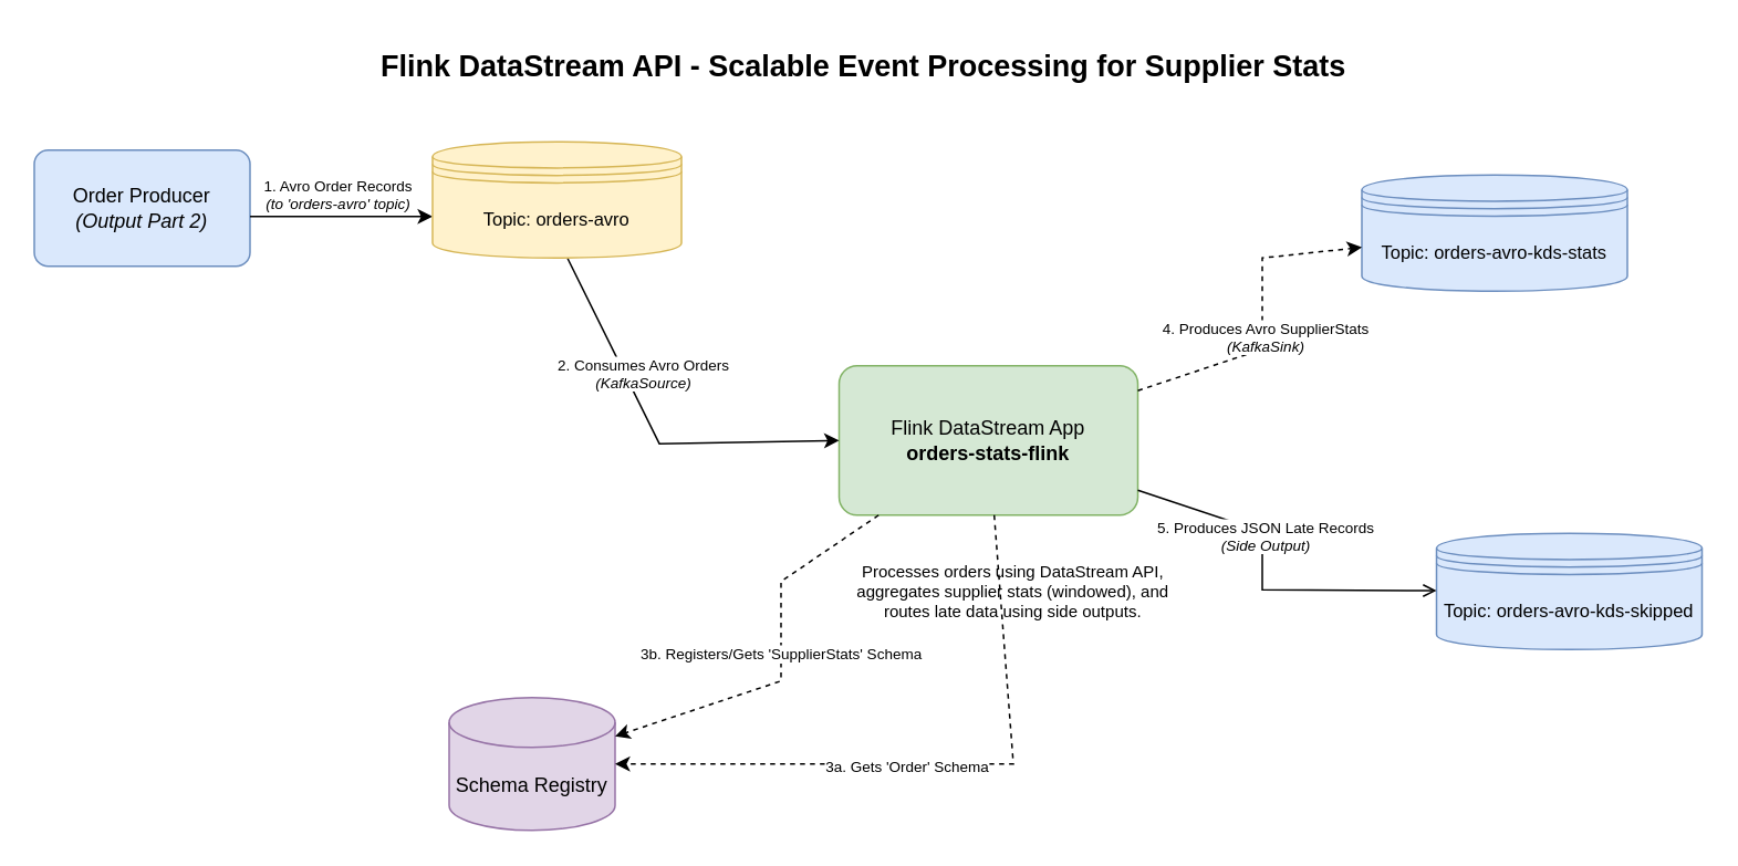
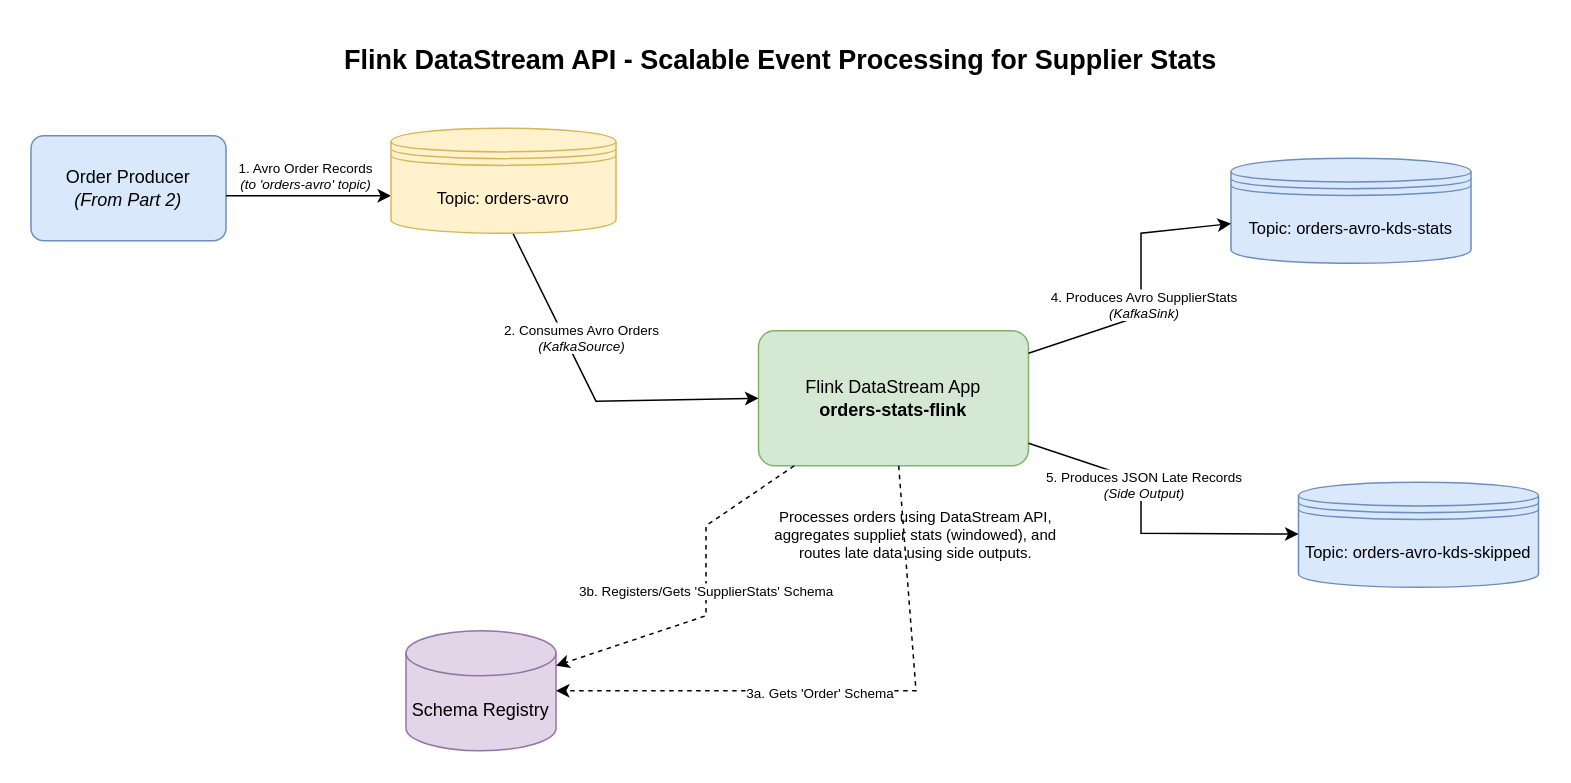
  <mxCell id="0" />
  <mxCell id="1" parent="0" />
  <mxCell id="2" value="Flink DataStream API - Scalable Event Processing for Supplier Stats" style="text;html=1;strokeColor=none;fillColor=none;align=center;verticalAlign=middle;whiteSpace=wrap;rounded=0;fontSize=18;fontStyle=1;" parent="1" vertex="1"><mxGeometry x="170" y="20" width="700" height="40" as="geometry" /></mxCell>
- <mxCell id="3" value="Order Producer&lt;br&gt;&lt;i&gt;(Output Part 2)&lt;/i&gt;" style="rounded=1;whiteSpace=wrap;html=1;fillColor=#dae8fc;strokeColor=#6c8ebf;arcSize=12;fontSize=12;" parent="1" vertex="1"><mxGeometry x="20" y="90" width="130" height="70" as="geometry" /></mxCell>
+ <mxCell id="3" value="Order Producer&lt;br&gt;&lt;i&gt;(From Part 2)&lt;/i&gt;" style="rounded=1;whiteSpace=wrap;html=1;fillColor=#dae8fc;strokeColor=#6c8ebf;arcSize=12;fontSize=12;" parent="1" vertex="1"><mxGeometry x="20" y="90" width="130" height="70" as="geometry" /></mxCell>
  <mxCell id="4" value="Schema Registry" style="shape=cylinder3;whiteSpace=wrap;html=1;boundedLbl=1;backgroundOutline=1;size=15;fillColor=#e1d5e7;strokeColor=#9673a6;fontSize=12;" parent="1" vertex="1"><mxGeometry x="270" y="420" width="100" height="80" as="geometry" /></mxCell>
  <mxCell id="5" value="Flink DataStream App&lt;br&gt;&lt;b&gt;orders-stats-flink&lt;/b&gt;" style="rounded=1;whiteSpace=wrap;html=1;fillColor=#d5e8d4;strokeColor=#82b366;arcSize=12;fontSize=12;" parent="1" vertex="1"><mxGeometry x="505" y="220" width="180" height="90" as="geometry" /></mxCell>
  <mxCell id="6" value="Topic: orders-avro-kds-stats" style="shape=datastore;whiteSpace=wrap;html=1;fillColor=#dae8fc;strokeColor=#6c8ebf;fontSize=11;" parent="1" vertex="1"><mxGeometry x="820" y="105" width="160" height="70" as="geometry" /></mxCell>
  <mxCell id="7" value="Topic: orders-avro-kds-skipped" style="shape=datastore;whiteSpace=wrap;html=1;fillColor=#dae8fc;strokeColor=#6c8ebf;fontSize=11;" parent="1" vertex="1"><mxGeometry x="865" y="321" width="160" height="70" as="geometry" /></mxCell>
  <mxCell id="8" style="endArrow=classic;html=1;rounded=0;strokeWidth=1;" parent="1" edge="1"><mxGeometry width="50" height="50" relative="1" as="geometry"><mxPoint x="150" y="130" as="sourcePoint" /><mxPoint x="260" y="130" as="targetPoint" /></mxGeometry></mxCell>
  <mxCell id="9" value="1. Avro Order Records&lt;br&gt;&lt;i&gt;(to 'orders-avro' topic)&lt;/i&gt;" style="edgeLabel;html=1;align=center;verticalAlign=middle;resizable=0;points=[];fontSize=9;" parent="8" vertex="1" connectable="0"><mxGeometry x="-0.1" y="1" relative="1" as="geometry"><mxPoint x="2" y="-13" as="offset" /></mxGeometry></mxCell>
  <mxCell id="10" style="endArrow=classic;html=1;rounded=0;strokeWidth=1;exitX=0.564;exitY=1.044;exitDx=0;exitDy=0;exitPerimeter=0;entryX=0;entryY=0.5;entryDx=0;entryDy=0;" parent="1" target="5" edge="1"><mxGeometry width="50" height="50" relative="1" as="geometry"><mxPoint x="341.26" y="155" as="sourcePoint" /><mxPoint x="510" y="264.98" as="targetPoint" /><Array as="points"><mxPoint x="396.66" y="266.92" /></Array></mxGeometry></mxCell>
  <mxCell id="11" value="2. Consumes Avro Orders&lt;br&gt;&lt;i&gt;(KafkaSource)&lt;/i&gt;" style="edgeLabel;html=1;align=center;verticalAlign=middle;resizable=0;points=[];fontSize=9;" parent="10" vertex="1" connectable="0"><mxGeometry x="-0.1" y="-2" relative="1" as="geometry"><mxPoint y="-25" as="offset" /></mxGeometry></mxCell>
  <mxCell id="12" style="endArrow=classic;html=1;rounded=0;dashed=1;strokeWidth=1;" parent="1" source="5" target="4" edge="1"><mxGeometry width="50" height="50" relative="1" as="geometry"><mxPoint x="610" y="320" as="sourcePoint" /><mxPoint x="390" y="390" as="targetPoint" /><Array as="points"><mxPoint x="610" y="460" /></Array></mxGeometry></mxCell>
  <mxCell id="13" value="3a. Gets 'Order' Schema" style="edgeLabel;html=1;align=center;verticalAlign=middle;resizable=0;points=[];fontSize=9;" parent="12" vertex="1" connectable="0"><mxGeometry x="0.1" y="1" relative="1" as="geometry" /></mxCell>
  <mxCell id="14" style="endArrow=classic;html=1;rounded=0;dashed=1;strokeWidth=1;" parent="1" source="5" target="4" edge="1"><mxGeometry width="50" height="50" relative="1" as="geometry"><mxPoint x="610" y="320" as="sourcePoint" /><mxPoint x="390" y="390" as="targetPoint" /><Array as="points"><mxPoint x="470" y="350" /><mxPoint x="470" y="410" /></Array></mxGeometry></mxCell>
  <mxCell id="15" value="3b. Registers/Gets 'SupplierStats' Schema" style="edgeLabel;html=1;align=center;verticalAlign=middle;resizable=0;points=[];fontSize=9;" parent="14" vertex="1" connectable="0"><mxGeometry x="-0.3" y="-1" relative="1" as="geometry"><mxPoint y="32" as="offset" /></mxGeometry></mxCell>
- <mxCell id="16" style="endArrow=classic;html=1;rounded=0;strokeWidth=1;dashed=1;" parent="1" source="5" target="6" edge="1"><mxGeometry width="50" height="50" relative="1" as="geometry"><mxPoint x="710" y="265" as="sourcePoint" /><mxPoint x="810" y="155" as="targetPoint" /><Array as="points"><mxPoint x="760" y="210" /><mxPoint x="760" y="155" /></Array></mxGeometry></mxCell>
+ <mxCell id="16" style="endArrow=classic;html=1;rounded=0;strokeWidth=1;" parent="1" source="5" target="6" edge="1"><mxGeometry width="50" height="50" relative="1" as="geometry"><mxPoint x="710" y="265" as="sourcePoint" /><mxPoint x="810" y="155" as="targetPoint" /><Array as="points"><mxPoint x="760" y="210" /><mxPoint x="760" y="155" /></Array></mxGeometry></mxCell>
  <mxCell id="17" value="4. Produces Avro SupplierStats&lt;br&gt;&lt;i&gt;(KafkaSink)&lt;/i&gt;" style="edgeLabel;html=1;align=center;verticalAlign=middle;resizable=0;points=[];fontSize=9;" parent="16" vertex="1" connectable="0"><mxGeometry x="-0.1" y="-1" relative="1" as="geometry" /></mxCell>
- <mxCell id="18" style="endArrow=open;html=1;rounded=0;strokeWidth=1;" parent="1" source="5" target="7" edge="1"><mxGeometry width="50" height="50" relative="1" as="geometry"><mxPoint x="710" y="285" as="sourcePoint" /><mxPoint x="820" y="355" as="targetPoint" /><Array as="points"><mxPoint x="760" y="320" /><mxPoint x="760" y="355" /></Array></mxGeometry></mxCell>
+ <mxCell id="18" style="endArrow=classic;html=1;rounded=0;strokeWidth=1;" parent="1" source="5" target="7" edge="1"><mxGeometry width="50" height="50" relative="1" as="geometry"><mxPoint x="710" y="285" as="sourcePoint" /><mxPoint x="820" y="355" as="targetPoint" /><Array as="points"><mxPoint x="760" y="320" /><mxPoint x="760" y="355" /></Array></mxGeometry></mxCell>
  <mxCell id="19" value="5. Produces JSON Late Records&lt;br&gt;&lt;i&gt;(Side Output)&lt;/i&gt;" style="edgeLabel;html=1;align=center;verticalAlign=middle;resizable=0;points=[];fontSize=9;" parent="18" vertex="1" connectable="0"><mxGeometry x="-0.1" y="1" relative="1" as="geometry"><mxPoint y="-17" as="offset" /></mxGeometry></mxCell>
  <mxCell id="20" value="Processes orders using DataStream API, aggregates supplier stats (windowed), and routes late data using side outputs." style="text;html=1;strokeColor=none;fillColor=none;align=center;verticalAlign=middle;whiteSpace=wrap;rounded=0;fontSize=10;" parent="1" vertex="1"><mxGeometry x="510" y="336" width="200" height="40" as="geometry" /></mxCell>
  <mxCell id="21" value="Topic: orders-avro" style="shape=datastore;whiteSpace=wrap;html=1;fillColor=#fff2cc;strokeColor=#d6b656;fontSize=11;" parent="1" vertex="1"><mxGeometry x="260" y="85" width="150" height="70" as="geometry" /></mxCell>
